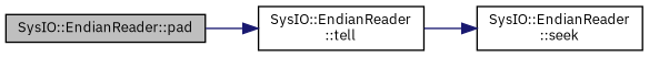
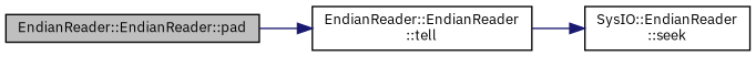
  digraph {
    fontname="IBM Plex Sans"
    rankdir=LR
    node [color=black fillcolor=white fontname="IBM Plex Sans" fontsize=10 shape=record style=filled]
    edge [color=midnightblue fontname="IBM Plex Sans" fontsize=10 labelfontname=Helvetica labelfontsize=10 style=solid]
-   n1 [fillcolor=grey75 fontcolor=black height=0.2 label="SysIO::EndianReader::pad" width=0.4]
-   n2 [height=0.2 label="SysIO::EndianReader\l::tell" width=0.4]
+   n1 [fillcolor=grey75 fontcolor=black height=0.2 label="EndianReader::EndianReader::pad" width=0.4]
+   n2 [height=0.2 label="EndianReader::EndianReader\l::tell" width=0.4]
    n3 [height=0.2 label="SysIO::EndianReader\l::seek" width=0.4]
    n1 -> n2
    n2 -> n3
  }
